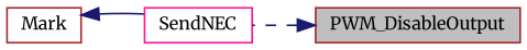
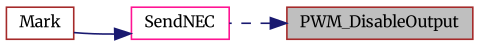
  digraph {
    fontname=Merriweather
    rankdir=RL
    node [color=brown fillcolor=white fontname=Merriweather fontsize=10 shape=record style=filled]
    edge [color=midnightblue dir=back fontname=Merriweather fontsize=10 labelfontname=Helvetica labelfontsize=10]
    n1 [fillcolor=grey75 fontcolor=black height=0.2 label=PWM_DisableOutput width=0.4]
    n2 [color=deeppink height=0.2 label=SendNEC width=0.4]
    n3 [height=0.2 label=Mark width=0.4]
    n1 -> n2 [style=dashed]
-   n3 -> n2 [style=solid]
+   n2 -> n3 [style=solid]
  }
